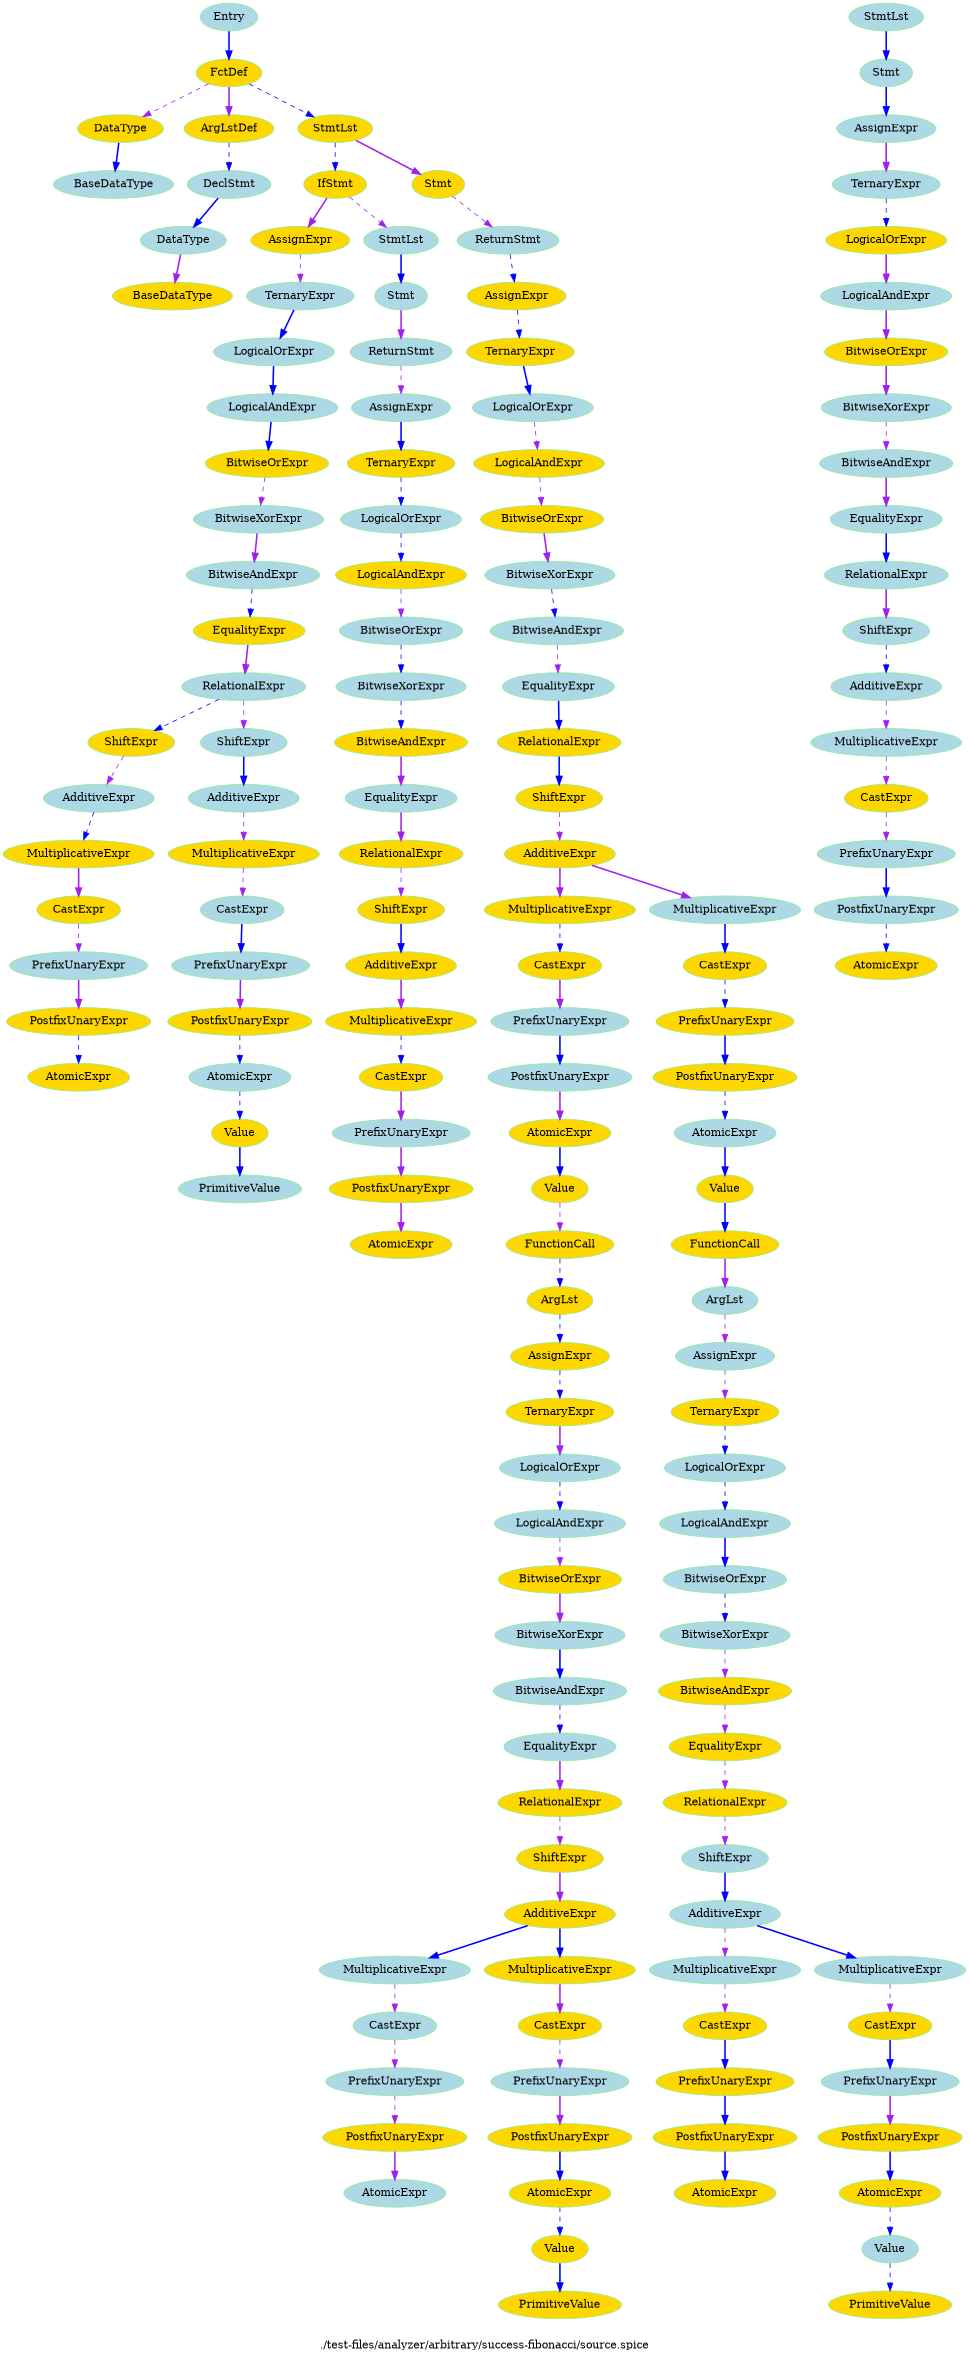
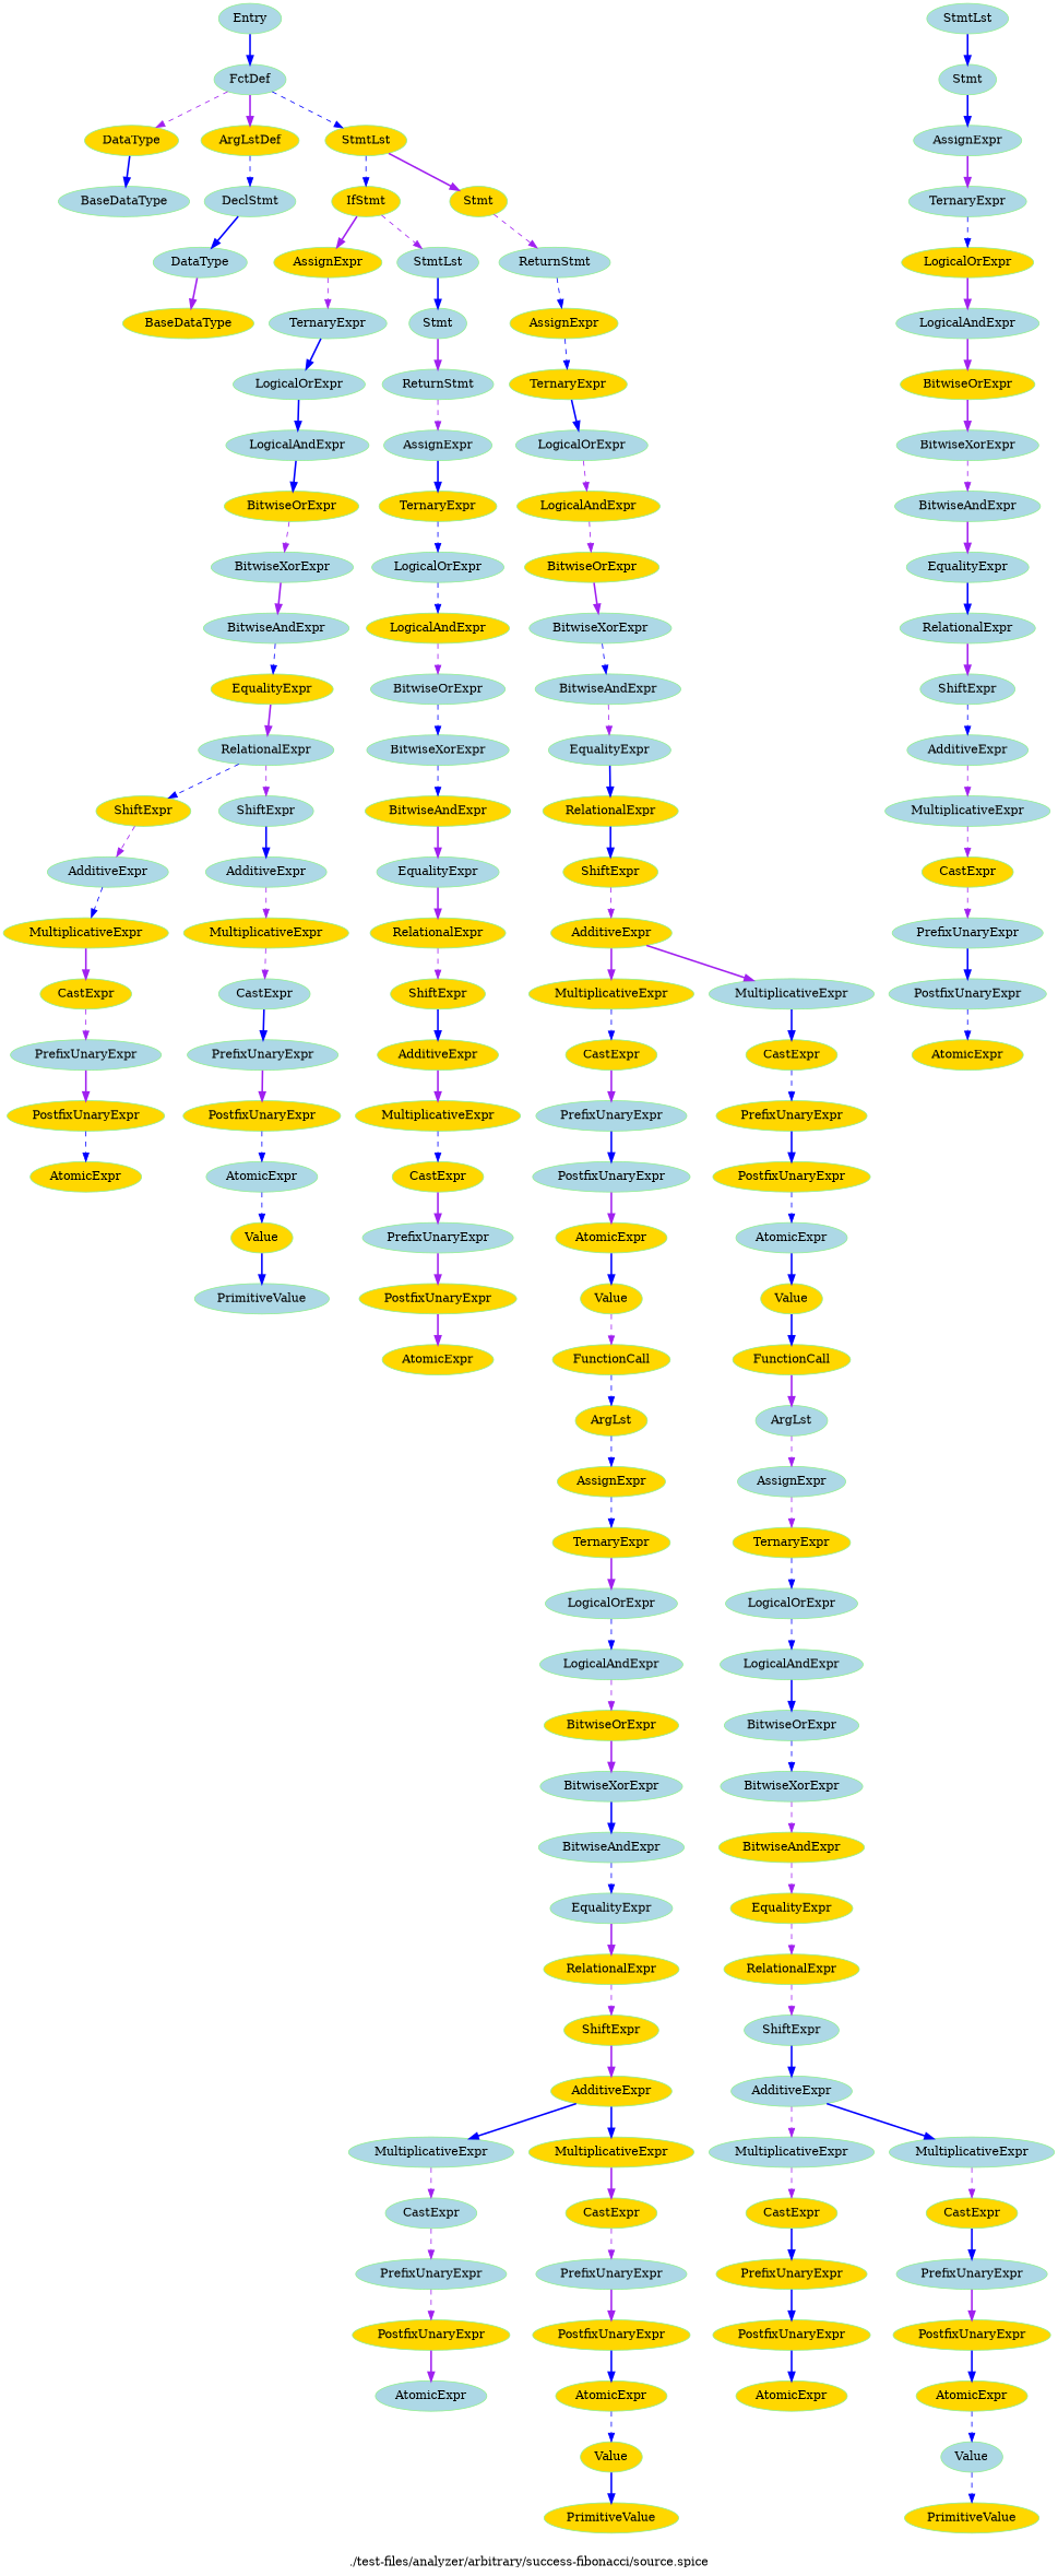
  digraph {
    label="./test-files/analyzer/arbitrary/success-fibonacci/source.spice"
    rankdir=TB
    node [color=lightgreen fillcolor=gold style=filled]
    edge [color=purple style=bold]
    n1 [fillcolor=lightblue label=Entry]
-   n2 [label=FctDef]
+   n2 [fillcolor=lightblue label=FctDef]
    n3 [label=DataType]
    n4 [label=ArgLstDef]
    n5 [label=StmtLst]
    n6 [fillcolor=lightblue label=BaseDataType]
    n7 [fillcolor=lightblue label=DeclStmt]
    n8 [label=IfStmt]
    n9 [label=Stmt]
    n10 [fillcolor=lightblue label=DataType]
    n11 [label=BaseDataType]
    n12 [label=AssignExpr]
    n13 [fillcolor=lightblue label=StmtLst]
    n14 [fillcolor=lightblue label=ReturnStmt]
    n15 [fillcolor=lightblue label=TernaryExpr]
    n16 [fillcolor=lightblue label=Stmt]
    n17 [fillcolor=lightblue label=LogicalOrExpr]
    n18 [fillcolor=lightblue label=LogicalAndExpr]
    n19 [label=BitwiseOrExpr]
    n20 [fillcolor=lightblue label=BitwiseXorExpr]
    n21 [fillcolor=lightblue label=BitwiseAndExpr]
    n22 [label=EqualityExpr]
    n23 [fillcolor=lightblue label=RelationalExpr]
    n24 [label=ShiftExpr]
    n25 [fillcolor=lightblue label=ShiftExpr]
    n26 [fillcolor=lightblue label=AdditiveExpr]
    n27 [fillcolor=lightblue label=AdditiveExpr]
    n28 [label=MultiplicativeExpr]
    n29 [label=CastExpr]
    n30 [fillcolor=lightblue label=PrefixUnaryExpr]
    n31 [label=PostfixUnaryExpr]
    n32 [label=AtomicExpr]
    n33 [label=MultiplicativeExpr]
    n34 [fillcolor=lightblue label=CastExpr]
    n35 [fillcolor=lightblue label=PrefixUnaryExpr]
    n36 [label=PostfixUnaryExpr]
    n37 [fillcolor=lightblue label=AtomicExpr]
    n38 [label=Value]
    n39 [fillcolor=lightblue label=PrimitiveValue]
    n40 [fillcolor=lightblue label=ReturnStmt]
    n41 [fillcolor=lightblue label=AssignExpr]
    n42 [label=TernaryExpr]
    n43 [fillcolor=lightblue label=LogicalOrExpr]
    n44 [label=LogicalAndExpr]
    n45 [fillcolor=lightblue label=BitwiseOrExpr]
    n46 [fillcolor=lightblue label=BitwiseXorExpr]
    n47 [label=BitwiseAndExpr]
    n48 [fillcolor=lightblue label=EqualityExpr]
    n49 [label=RelationalExpr]
    n50 [label=ShiftExpr]
    n51 [label=AdditiveExpr]
    n52 [label=MultiplicativeExpr]
    n53 [label=CastExpr]
    n54 [fillcolor=lightblue label=PrefixUnaryExpr]
    n55 [label=PostfixUnaryExpr]
    n56 [label=AtomicExpr]
    n57 [label=AssignExpr]
    n58 [label=TernaryExpr]
    n59 [fillcolor=lightblue label=LogicalOrExpr]
    n60 [label=LogicalAndExpr]
    n61 [label=BitwiseOrExpr]
    n62 [fillcolor=lightblue label=BitwiseXorExpr]
    n63 [fillcolor=lightblue label=BitwiseAndExpr]
    n64 [fillcolor=lightblue label=EqualityExpr]
    n65 [label=RelationalExpr]
    n66 [label=ShiftExpr]
    n67 [label=AdditiveExpr]
    n68 [label=MultiplicativeExpr]
    n69 [fillcolor=lightblue label=MultiplicativeExpr]
    n70 [label=CastExpr]
    n71 [label=CastExpr]
    n72 [fillcolor=lightblue label=PrefixUnaryExpr]
    n73 [fillcolor=lightblue label=PostfixUnaryExpr]
    n74 [label=AtomicExpr]
    n75 [label=Value]
    n76 [label=FunctionCall]
    n77 [label=ArgLst]
    n78 [label=AssignExpr]
    n79 [label=TernaryExpr]
    n80 [fillcolor=lightblue label=LogicalOrExpr]
    n81 [fillcolor=lightblue label=LogicalAndExpr]
    n82 [label=BitwiseOrExpr]
    n83 [fillcolor=lightblue label=BitwiseXorExpr]
    n84 [fillcolor=lightblue label=BitwiseAndExpr]
    n85 [fillcolor=lightblue label=EqualityExpr]
    n86 [label=RelationalExpr]
    n87 [label=ShiftExpr]
    n88 [label=AdditiveExpr]
    n89 [fillcolor=lightblue label=MultiplicativeExpr]
    n90 [label=MultiplicativeExpr]
    n91 [fillcolor=lightblue label=CastExpr]
    n92 [label=CastExpr]
    n93 [fillcolor=lightblue label=PrefixUnaryExpr]
    n94 [label=PostfixUnaryExpr]
    n95 [fillcolor=lightblue label=AtomicExpr]
    n96 [fillcolor=lightblue label=PrefixUnaryExpr]
    n97 [label=PostfixUnaryExpr]
    n98 [label=AtomicExpr]
    n99 [label=Value]
    n100 [label=PrimitiveValue]
    n101 [label=PrefixUnaryExpr]
    n102 [label=PostfixUnaryExpr]
    n103 [fillcolor=lightblue label=AtomicExpr]
    n104 [label=Value]
    n105 [label=FunctionCall]
    n106 [fillcolor=lightblue label=ArgLst]
    n107 [fillcolor=lightblue label=AssignExpr]
    n108 [label=TernaryExpr]
    n109 [fillcolor=lightblue label=LogicalOrExpr]
    n110 [fillcolor=lightblue label=LogicalAndExpr]
    n111 [fillcolor=lightblue label=BitwiseOrExpr]
    n112 [fillcolor=lightblue label=BitwiseXorExpr]
    n113 [label=BitwiseAndExpr]
    n114 [label=EqualityExpr]
    n115 [label=RelationalExpr]
    n116 [fillcolor=lightblue label=ShiftExpr]
    n117 [fillcolor=lightblue label=AdditiveExpr]
    n118 [fillcolor=lightblue label=MultiplicativeExpr]
    n119 [fillcolor=lightblue label=MultiplicativeExpr]
    n120 [label=CastExpr]
    n121 [label=CastExpr]
    n122 [label=PrefixUnaryExpr]
    n123 [label=PostfixUnaryExpr]
    n124 [label=AtomicExpr]
    n125 [fillcolor=lightblue label=PrefixUnaryExpr]
    n126 [label=PostfixUnaryExpr]
    n127 [label=AtomicExpr]
    n128 [fillcolor=lightblue label=Value]
    n129 [label=PrimitiveValue]
    n130 [fillcolor=lightblue label=StmtLst]
    n131 [fillcolor=lightblue label=Stmt]
    n132 [fillcolor=lightblue label=AssignExpr]
    n133 [fillcolor=lightblue label=TernaryExpr]
    n134 [label=LogicalOrExpr]
    n135 [fillcolor=lightblue label=LogicalAndExpr]
    n136 [label=BitwiseOrExpr]
    n137 [fillcolor=lightblue label=BitwiseXorExpr]
    n138 [fillcolor=lightblue label=BitwiseAndExpr]
    n139 [fillcolor=lightblue label=EqualityExpr]
    n140 [fillcolor=lightblue label=RelationalExpr]
    n141 [fillcolor=lightblue label=ShiftExpr]
    n142 [fillcolor=lightblue label=AdditiveExpr]
    n143 [fillcolor=lightblue label=MultiplicativeExpr]
    n144 [label=CastExpr]
    n145 [fillcolor=lightblue label=PrefixUnaryExpr]
    n146 [fillcolor=lightblue label=PostfixUnaryExpr]
    n147 [label=AtomicExpr]
    n1 -> n2 [color=blue]
    n2 -> n3 [style=dashed]
    n2 -> n4
    n2 -> n5 [color=blue style=dashed]
    n3 -> n6 [color=blue]
    n4 -> n7 [color=blue style=dashed]
    n5 -> n8 [color=blue style=dashed]
    n5 -> n9
    n7 -> n10 [color=blue]
    n8 -> n12
    n8 -> n13 [style=dashed]
    n9 -> n14 [style=dashed]
    n10 -> n11
    n12 -> n15 [style=dashed]
    n13 -> n16 [color=blue]
    n14 -> n57 [color=blue style=dashed]
    n15 -> n17 [color=blue]
    n16 -> n40
    n17 -> n18 [color=blue]
    n18 -> n19 [color=blue]
    n19 -> n20 [style=dashed]
    n20 -> n21
    n21 -> n22 [color=blue style=dashed]
    n22 -> n23
    n23 -> n24 [color=blue style=dashed]
    n23 -> n25 [style=dashed]
    n24 -> n26 [style=dashed]
    n25 -> n27 [color=blue]
    n26 -> n28 [color=blue style=dashed]
    n27 -> n33 [style=dashed]
    n28 -> n29
    n29 -> n30 [style=dashed]
    n30 -> n31
    n31 -> n32 [color=blue style=dashed]
    n33 -> n34 [style=dashed]
    n34 -> n35 [color=blue]
    n35 -> n36
    n36 -> n37 [color=blue style=dashed]
    n37 -> n38 [color=blue style=dashed]
    n38 -> n39 [color=blue]
    n40 -> n41 [style=dashed]
    n41 -> n42 [color=blue]
    n42 -> n43 [color=blue style=dashed]
    n43 -> n44 [color=blue style=dashed]
    n44 -> n45 [style=dashed]
    n45 -> n46 [color=blue style=dashed]
    n46 -> n47 [color=blue style=dashed]
    n47 -> n48
    n48 -> n49
    n49 -> n50 [style=dashed]
    n50 -> n51 [color=blue]
    n51 -> n52
    n52 -> n53 [color=blue style=dashed]
    n53 -> n54
    n54 -> n55
    n55 -> n56
    n57 -> n58 [color=blue style=dashed]
    n58 -> n59 [color=blue]
    n59 -> n60 [style=dashed]
    n60 -> n61 [style=dashed]
    n61 -> n62
    n62 -> n63 [color=blue style=dashed]
    n63 -> n64 [style=dashed]
    n64 -> n65 [color=blue]
    n65 -> n66 [color=blue]
    n66 -> n67 [style=dashed]
    n67 -> n68
    n67 -> n69
    n68 -> n70 [color=blue style=dashed]
    n69 -> n71 [color=blue]
    n70 -> n72
    n71 -> n101 [color=blue style=dashed]
    n72 -> n73 [color=blue]
    n73 -> n74
    n74 -> n75 [color=blue]
    n75 -> n76 [style=dashed]
    n76 -> n77 [color=blue style=dashed]
    n77 -> n78 [color=blue style=dashed]
    n78 -> n79 [color=blue style=dashed]
    n79 -> n80
    n80 -> n81 [color=blue style=dashed]
    n81 -> n82 [style=dashed]
    n82 -> n83
    n83 -> n84 [color=blue]
    n84 -> n85 [color=blue style=dashed]
    n85 -> n86
    n86 -> n87 [style=dashed]
    n87 -> n88
    n88 -> n89 [color=blue]
    n88 -> n90 [color=blue]
    n89 -> n91 [style=dashed]
    n90 -> n92
    n91 -> n93 [style=dashed]
    n92 -> n96 [style=dashed]
    n93 -> n94 [style=dashed]
    n94 -> n95
    n96 -> n97
    n97 -> n98 [color=blue]
    n98 -> n99 [color=blue style=dashed]
    n99 -> n100 [color=blue]
    n101 -> n102 [color=blue]
    n102 -> n103 [color=blue style=dashed]
    n103 -> n104 [color=blue]
    n104 -> n105 [color=blue]
    n105 -> n106
    n106 -> n107 [style=dashed]
    n107 -> n108 [style=dashed]
    n108 -> n109 [color=blue style=dashed]
    n109 -> n110 [color=blue style=dashed]
    n110 -> n111 [color=blue]
    n111 -> n112 [color=blue style=dashed]
    n112 -> n113 [style=dashed]
    n113 -> n114 [style=dashed]
    n114 -> n115 [style=dashed]
    n115 -> n116 [style=dashed]
    n116 -> n117 [color=blue]
    n117 -> n118 [style=dashed]
    n117 -> n119 [color=blue]
    n118 -> n120 [style=dashed]
    n119 -> n121 [style=dashed]
    n120 -> n122 [color=blue]
    n121 -> n125 [color=blue]
    n122 -> n123 [color=blue]
    n123 -> n124 [color=blue]
    n125 -> n126
    n126 -> n127 [color=blue]
    n127 -> n128 [color=blue style=dashed]
    n128 -> n129 [color=blue style=dashed]
    n130 -> n131 [color=blue]
    n131 -> n132 [color=blue]
    n132 -> n133
    n133 -> n134 [color=blue style=dashed]
    n134 -> n135
    n135 -> n136
    n136 -> n137
    n137 -> n138 [style=dashed]
    n138 -> n139
    n139 -> n140 [color=blue]
    n140 -> n141
    n141 -> n142 [color=blue style=dashed]
    n142 -> n143 [style=dashed]
    n143 -> n144 [style=dashed]
    n144 -> n145 [style=dashed]
    n145 -> n146 [color=blue]
    n146 -> n147 [color=blue style=dashed]
  }
